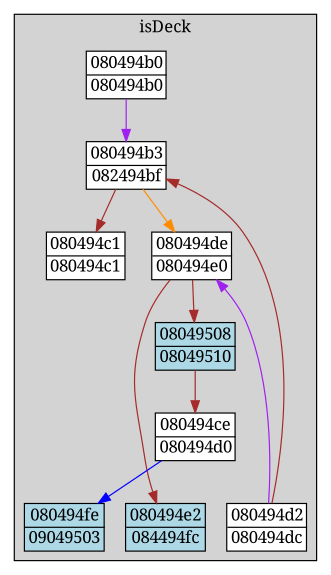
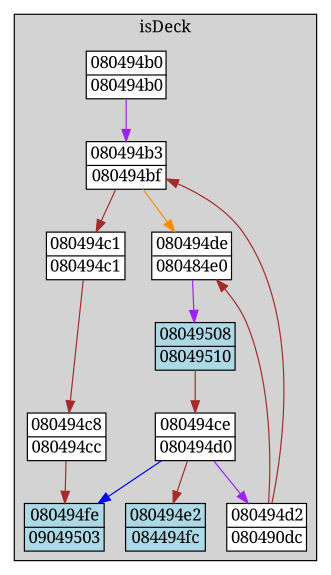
  digraph {
    fontname="Noto Serif"
    node [fillcolor=white fontname="Noto Serif" margin=0 shape=none style="filled,solid"]
    edge [color=brown fontname="Noto Serif"]
    n1 [label=<<TABLE BORDER="1" CELLBORDER="0" CELLSPACING="0"><TR><TD>080494b0</TD></TR><HR/><TR><TD>080494b0</TD></TR></TABLE>>]
-   n2 [label=<<TABLE BORDER="1" CELLBORDER="0" CELLSPACING="0"><TR><TD>080494b3</TD></TR><HR/><TR><TD>082494bf</TD></TR></TABLE>>]
+   n2 [label=<<TABLE BORDER="1" CELLBORDER="0" CELLSPACING="0"><TR><TD>080494b3</TD></TR><HR/><TR><TD>080494bf</TD></TR></TABLE>>]
    n3 [label=<<TABLE BORDER="1" CELLBORDER="0" CELLSPACING="0"><TR><TD>080494c1</TD></TR><HR/><TR><TD>080494c1</TD></TR></TABLE>>]
-   n4 [label=<<TABLE BORDER="1" CELLBORDER="0" CELLSPACING="0"><TR><TD>080494de</TD></TR><HR/><TR><TD>080494e0</TD></TR></TABLE>>]
-   n5 [label=<<TABLE BORDER="1" CELLBORDER="0" CELLSPACING="0"><TR><TD>080494d2</TD></TR><HR/><TR><TD>080494dc</TD></TR></TABLE>>]
+   n4 [label=<<TABLE BORDER="1" CELLBORDER="0" CELLSPACING="0"><TR><TD>080494de</TD></TR><HR/><TR><TD>080484e0</TD></TR></TABLE>>]
+   n5 [label=<<TABLE BORDER="1" CELLBORDER="0" CELLSPACING="0"><TR><TD>080494d2</TD></TR><HR/><TR><TD>080490dc</TD></TR></TABLE>>]
+   n6 [label=<<TABLE BORDER="1" CELLBORDER="0" CELLSPACING="0"><TR><TD>080494c8</TD></TR><HR/><TR><TD>080494cc</TD></TR></TABLE>>]
    n7 [label=<<TABLE BORDER="1" CELLBORDER="0" CELLSPACING="0"><TR><TD>080494ce</TD></TR><HR/><TR><TD>080494d0</TD></TR></TABLE>>]
    n8 [fillcolor=lightblue label=<<TABLE BORDER="1" CELLBORDER="0" CELLSPACING="0"><TR><TD>080494fe</TD></TR><HR/><TR><TD>09049503</TD></TR></TABLE>>]
    n9 [fillcolor=lightblue label=<<TABLE BORDER="1" CELLBORDER="0" CELLSPACING="0"><TR><TD>080494e2</TD></TR><HR/><TR><TD>084494fc</TD></TR></TABLE>>]
    n10 [fillcolor=lightblue label=<<TABLE BORDER="1" CELLBORDER="0" CELLSPACING="0"><TR><TD>08049508</TD></TR><HR/><TR><TD>08049510</TD></TR></TABLE>>]
    subgraph cluster_1 {
      color=black
      fillcolor=lightgrey
      label=isDeck
      style="filled,solid"
      n1
      n2
      n3
      n4
      n5
+     n6
      n7
      n8
      n9
      n10
    }
    n1 -> n2 [color=purple]
    n2 -> n3
    n2 -> n4 [color=darkorange]
-   n4 -> n9
-   n4 -> n10
+   n3 -> n6
+   n7 -> n9
+   n4 -> n10 [color=purple]
    n5 -> n2 [constraint=false]
-   n5 -> n4 [color=purple]
+   n5 -> n4
+   n6 -> n8
+   n7 -> n5 [color=purple]
    n7 -> n8 [color=blue]
    n10 -> n7
  }
